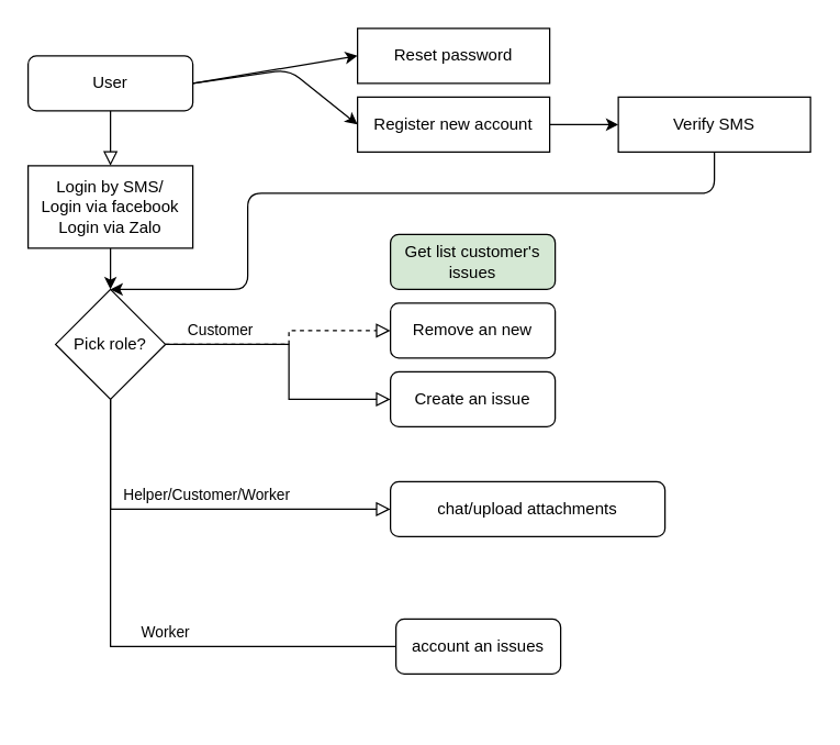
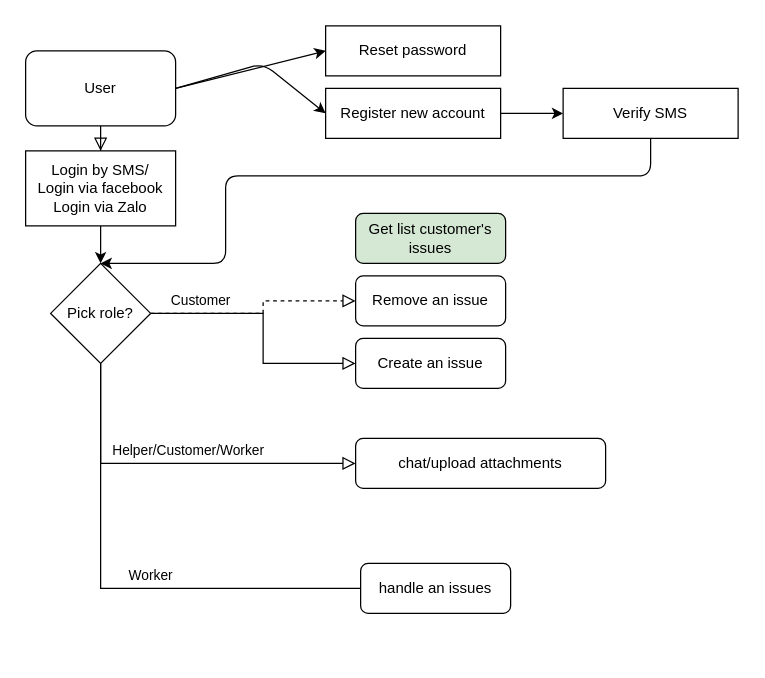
  <mxCell id="0" />
  <mxCell id="1" parent="0" />
  <mxCell id="2" value="" style="rounded=0;html=1;jettySize=auto;orthogonalLoop=1;fontSize=11;endArrow=block;endFill=0;endSize=8;strokeWidth=1;shadow=0;labelBackgroundColor=none;edgeStyle=orthogonalEdgeStyle;" parent="1" source="3" target="9" edge="1"><mxGeometry relative="1" as="geometry"><mxPoint x="80" y="190" as="targetPoint" /></mxGeometry></mxCell>
- <mxCell id="3" value="User" style="rounded=1;whiteSpace=wrap;html=1;fontSize=12;glass=0;strokeWidth=1;shadow=0;" parent="1" vertex="1"><mxGeometry x="20" y="40" width="120" height="40" as="geometry" /></mxCell>
+ <mxCell id="3" value="User" style="rounded=1;whiteSpace=wrap;html=1;fontSize=12;glass=0;strokeWidth=1;shadow=0;" parent="1" vertex="1"><mxGeometry x="20" y="40" width="120" height="60" as="geometry" /></mxCell>
  <mxCell id="4" value="Worker" style="rounded=0;html=1;jettySize=auto;orthogonalLoop=1;fontSize=11;endArrow=block;endFill=0;endSize=8;strokeWidth=1;shadow=0;labelBackgroundColor=none;edgeStyle=orthogonalEdgeStyle;entryX=0;entryY=0.5;entryDx=0;entryDy=0;exitX=0.5;exitY=1;exitDx=0;exitDy=0;" parent="1" source="14" target="7" edge="1"><mxGeometry x="0.122" y="10" relative="1" as="geometry"><mxPoint as="offset" /><mxPoint x="80" y="270" as="sourcePoint" /><mxPoint x="80" y="310" as="targetPoint" /><Array as="points"><mxPoint x="80" y="470" /><mxPoint x="290" y="470" /></Array></mxGeometry></mxCell>
  <mxCell id="5" value="Customer" style="edgeStyle=orthogonalEdgeStyle;rounded=0;html=1;jettySize=auto;orthogonalLoop=1;fontSize=11;endArrow=block;endFill=0;endSize=8;strokeWidth=1;shadow=0;labelBackgroundColor=none;" parent="1" target="6" edge="1"><mxGeometry x="-0.608" y="10" relative="1" as="geometry"><mxPoint as="offset" /><mxPoint x="120" y="250" as="sourcePoint" /><Array as="points"><mxPoint x="210" y="250" /><mxPoint x="210" y="290" /></Array></mxGeometry></mxCell>
  <mxCell id="6" value="Create an issue" style="rounded=1;whiteSpace=wrap;html=1;fontSize=12;glass=0;strokeWidth=1;shadow=0;" parent="1" vertex="1"><mxGeometry x="284" y="270" width="120" height="40" as="geometry" /></mxCell>
- <mxCell id="7" value="account an issues" style="rounded=1;whiteSpace=wrap;html=1;fontSize=12;glass=0;strokeWidth=1;shadow=0;" parent="1" vertex="1"><mxGeometry x="288" y="450" width="120" height="40" as="geometry" /></mxCell>
- <mxCell id="8" value="Remove an new" style="rounded=1;whiteSpace=wrap;html=1;fontSize=12;glass=0;strokeWidth=1;shadow=0;" vertex="1" parent="1"><mxGeometry x="284" y="220" width="120" height="40" as="geometry" /></mxCell>
+ <mxCell id="7" value="handle an issues" style="rounded=1;whiteSpace=wrap;html=1;fontSize=12;glass=0;strokeWidth=1;shadow=0;" parent="1" vertex="1"><mxGeometry x="288" y="450" width="120" height="40" as="geometry" /></mxCell>
+ <mxCell id="8" value="Remove an issue" style="rounded=1;whiteSpace=wrap;html=1;fontSize=12;glass=0;strokeWidth=1;shadow=0;" vertex="1" parent="1"><mxGeometry x="284" y="220" width="120" height="40" as="geometry" /></mxCell>
  <mxCell id="9" value="Login by SMS/&lt;br&gt;Login via facebook&lt;br&gt;Login via Zalo" style="rounded=0;whiteSpace=wrap;html=1;" vertex="1" parent="1"><mxGeometry x="20" y="120" width="120" height="60" as="geometry" /></mxCell>
  <mxCell id="10" value="" style="edgeStyle=orthogonalEdgeStyle;rounded=0;html=1;jettySize=auto;orthogonalLoop=1;fontSize=11;endArrow=block;endFill=0;endSize=8;strokeWidth=1;shadow=0;labelBackgroundColor=none;entryX=0;entryY=0.5;entryDx=0;entryDy=0;exitX=1;exitY=0.5;exitDx=0;exitDy=0;dashed=1;" edge="1" parent="1" source="14" target="8"><mxGeometry x="-0.444" y="20" relative="1" as="geometry"><mxPoint as="offset" /><mxPoint x="130" y="280" as="sourcePoint" /><mxPoint x="284" y="230" as="targetPoint" /><Array as="points"><mxPoint x="210" y="250" /><mxPoint x="210" y="240" /></Array></mxGeometry></mxCell>
  <mxCell id="11" value="Helper/Customer/Worker" style="rounded=0;html=1;jettySize=auto;orthogonalLoop=1;fontSize=11;endArrow=block;endFill=0;endSize=8;strokeWidth=1;shadow=0;labelBackgroundColor=none;edgeStyle=orthogonalEdgeStyle;entryX=0;entryY=0.5;entryDx=0;entryDy=0;exitX=0.5;exitY=1;exitDx=0;exitDy=0;" edge="1" parent="1" source="14" target="12"><mxGeometry x="0.056" y="10" relative="1" as="geometry"><mxPoint as="offset" /><mxPoint x="80" y="240" as="sourcePoint" /><mxPoint x="284" y="380" as="targetPoint" /><Array as="points"><mxPoint x="80" y="350" /><mxPoint x="80" y="520" /></Array></mxGeometry></mxCell>
  <mxCell id="12" value="chat/upload attachments" style="rounded=1;whiteSpace=wrap;html=1;fontSize=12;glass=0;strokeWidth=1;shadow=0;" vertex="1" parent="1"><mxGeometry x="284" y="350" width="200" height="40" as="geometry" /></mxCell>
  <mxCell id="13" value="Register new account" style="rounded=0;whiteSpace=wrap;html=1;" vertex="1" parent="1"><mxGeometry x="260" y="70" width="140" height="40" as="geometry" /></mxCell>
  <mxCell id="14" value="Pick role?" style="rhombus;whiteSpace=wrap;html=1;" vertex="1" parent="1"><mxGeometry x="40" y="210" width="80" height="80" as="geometry" /></mxCell>
  <mxCell id="15" value="" style="endArrow=classic;html=1;exitX=0.5;exitY=1;exitDx=0;exitDy=0;entryX=0.5;entryY=0;entryDx=0;entryDy=0;" edge="1" parent="1" source="9" target="14"><mxGeometry width="50" height="50" relative="1" as="geometry"><mxPoint x="240" y="310" as="sourcePoint" /><mxPoint x="290" y="260" as="targetPoint" /></mxGeometry></mxCell>
  <mxCell id="16" value="Get list customer's issues" style="rounded=1;whiteSpace=wrap;html=1;fontSize=12;glass=0;strokeWidth=1;shadow=0;fillColor=#d5e8d4;" vertex="1" parent="1"><mxGeometry x="284" y="170" width="120" height="40" as="geometry" /></mxCell>
  <mxCell id="17" value="Reset password" style="rounded=0;whiteSpace=wrap;html=1;" vertex="1" parent="1"><mxGeometry x="260" width="140" height="40" as="geometry" y="20" /></mxCell>
  <mxCell id="18" value="Verify SMS" style="rounded=0;whiteSpace=wrap;html=1;" vertex="1" parent="1"><mxGeometry x="450" y="70" width="140" height="40" as="geometry" /></mxCell>
  <mxCell id="19" value="" style="endArrow=classic;html=1;exitX=1;exitY=0.5;exitDx=0;exitDy=0;entryX=0;entryY=0.5;entryDx=0;entryDy=0;" edge="1" parent="1" source="3" target="13"><mxGeometry width="50" height="50" relative="1" as="geometry"><mxPoint x="240" y="220" as="sourcePoint" /><mxPoint x="290" y="170" as="targetPoint" /><Array as="points"><mxPoint x="210" y="50" /></Array></mxGeometry></mxCell>
  <mxCell id="20" value="" style="endArrow=classic;html=1;exitX=1;exitY=0.5;exitDx=0;exitDy=0;entryX=0;entryY=0.5;entryDx=0;entryDy=0;" edge="1" parent="1" source="3" target="17"><mxGeometry width="50" height="50" relative="1" as="geometry"><mxPoint x="150" y="70" as="sourcePoint" /><mxPoint x="286" y="50" as="targetPoint" /><Array as="points" /></mxGeometry></mxCell>
  <mxCell id="21" value="" style="endArrow=classic;html=1;exitX=1;exitY=0.5;exitDx=0;exitDy=0;entryX=0;entryY=0.5;entryDx=0;entryDy=0;" edge="1" parent="1" source="13" target="18"><mxGeometry width="50" height="50" relative="1" as="geometry"><mxPoint x="150" y="70" as="sourcePoint" /><mxPoint x="286" y="50" as="targetPoint" /><Array as="points" /></mxGeometry></mxCell>
  <mxCell id="22" value="" style="endArrow=classic;html=1;exitX=0.5;exitY=1;exitDx=0;exitDy=0;" edge="1" parent="1" source="18"><mxGeometry width="50" height="50" relative="1" as="geometry"><mxPoint x="240" y="130" as="sourcePoint" /><mxPoint x="80" y="210" as="targetPoint" /><Array as="points"><mxPoint x="520" y="140" /><mxPoint x="180" y="140" /><mxPoint x="180" y="210" /></Array></mxGeometry></mxCell>
